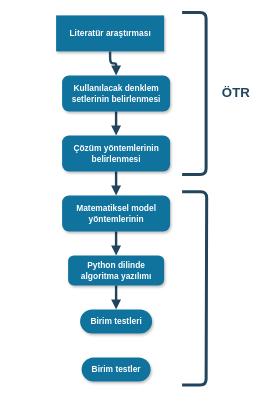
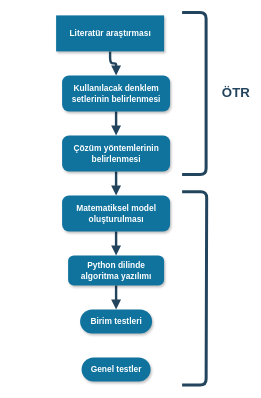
  <mxCell id="0" />
  <mxCell id="1" parent="0" />
  <mxCell id="2" value="Literatür araştırması" style="rounded=1;fillColor=#10739E;strokeColor=none;shadow=1;gradientColor=none;fontStyle=1;fontColor=#FFFFFF;fontSize=14;arcSize=0;html=1;" vertex="1" parent="1"><mxGeometry x="93" y="25" width="180" height="60" as="geometry" /></mxCell>
  <mxCell id="3" style="edgeStyle=elbowEdgeStyle;elbow=vertical;strokeWidth=4;endArrow=block;endFill=1;fontStyle=1;strokeColor=#23445D;exitX=0.5;exitY=1;exitDx=0;exitDy=0;" edge="1" parent="1" source="2" target="8"><mxGeometry relative="1" as="geometry" /></mxCell>
  <mxCell id="4" style="edgeStyle=orthogonalEdgeStyle;rounded=0;orthogonalLoop=1;jettySize=auto;html=1;exitX=0.5;exitY=1;exitDx=0;exitDy=0;" edge="1" parent="1"><mxGeometry relative="1" as="geometry"><mxPoint x="20" y="640.5" as="sourcePoint" /><mxPoint x="20" y="640.5" as="targetPoint" /></mxGeometry></mxCell>
  <mxCell id="5" style="edgeStyle=orthogonalEdgeStyle;rounded=0;orthogonalLoop=1;jettySize=auto;html=1;exitX=0.5;exitY=1;exitDx=0;exitDy=0;" edge="1" parent="1"><mxGeometry relative="1" as="geometry"><mxPoint x="393" y="299.5" as="sourcePoint" /><mxPoint x="393" y="299.5" as="targetPoint" /></mxGeometry></mxCell>
  <mxCell id="6" style="edgeStyle=orthogonalEdgeStyle;rounded=0;orthogonalLoop=1;jettySize=auto;html=1;exitX=0.5;exitY=1;exitDx=0;exitDy=0;" edge="1" parent="1"><mxGeometry relative="1" as="geometry"><mxPoint x="183" y="329.5" as="sourcePoint" /><mxPoint x="183" y="329.5" as="targetPoint" /></mxGeometry></mxCell>
  <mxCell id="7" style="edgeStyle=elbowEdgeStyle;elbow=vertical;strokeWidth=4;endArrow=block;endFill=1;fontStyle=1;strokeColor=#23445D;exitX=0.5;exitY=1;exitDx=0;exitDy=0;entryX=0.5;entryY=0;entryDx=0;entryDy=0;" edge="1" parent="1" source="8" target="16"><mxGeometry relative="1" as="geometry" /></mxCell>
  <mxCell id="8" value="&lt;div&gt;Kullanılacak denklem &lt;br&gt;&lt;/div&gt;&lt;div&gt;setlerinin belirlenmesi&lt;/div&gt;" style="rounded=1;fillColor=#10739E;strokeColor=none;shadow=1;gradientColor=none;fontStyle=1;fontColor=#FFFFFF;fontSize=14;arcSize=19;html=1;" vertex="1" parent="1"><mxGeometry x="103" y="125" width="180" height="60" as="geometry" /></mxCell>
  <mxCell id="9" style="edgeStyle=elbowEdgeStyle;elbow=vertical;strokeWidth=4;endArrow=block;endFill=1;fontStyle=1;strokeColor=#23445D;exitX=0.5;exitY=1;exitDx=0;exitDy=0;" edge="1" parent="1" source="10" target="12"><mxGeometry relative="1" as="geometry" /></mxCell>
- <mxCell id="10" value="&lt;div&gt;Matematiksel model&lt;/div&gt;&lt;div&gt; yöntemlerinin&lt;/div&gt;" style="rounded=1;fillColor=#10739E;strokeColor=none;shadow=1;gradientColor=none;fontStyle=1;fontColor=#FFFFFF;fontSize=14;arcSize=19;html=1;" vertex="1" parent="1"><mxGeometry x="103" y="325" width="180" height="60" as="geometry" /></mxCell>
+ <mxCell id="10" value="&lt;div&gt;Matematiksel model&lt;/div&gt;&lt;div&gt; oluşturulması&lt;/div&gt;" style="rounded=1;fillColor=#10739E;strokeColor=none;shadow=1;gradientColor=none;fontStyle=1;fontColor=#FFFFFF;fontSize=14;arcSize=19;html=1;" vertex="1" parent="1"><mxGeometry x="103" y="325" width="180" height="60" as="geometry" /></mxCell>
  <mxCell id="11" style="edgeStyle=elbowEdgeStyle;elbow=vertical;strokeWidth=4;endArrow=block;endFill=1;fontStyle=1;strokeColor=#23445D;exitX=0.5;exitY=1;exitDx=0;exitDy=0;" edge="1" parent="1" source="12" target="13"><mxGeometry relative="1" as="geometry" /></mxCell>
  <mxCell id="12" value="&lt;div&gt;Python dilinde &lt;br&gt;&lt;/div&gt;&lt;div&gt;algoritma yazılımı&lt;/div&gt;" style="rounded=1;fillColor=#10739E;strokeColor=none;shadow=1;gradientColor=none;fontStyle=1;fontColor=#FFFFFF;fontSize=14;arcSize=19;html=1;" vertex="1" parent="1"><mxGeometry x="113" y="425" width="160" height="50" as="geometry" /></mxCell>
  <mxCell id="13" value="Birim testleri" style="rounded=1;fillColor=#10739E;strokeColor=none;shadow=1;gradientColor=none;fontStyle=1;fontColor=#FFFFFF;fontSize=14;arcSize=50;html=1;" vertex="1" parent="1"><mxGeometry x="133" y="515" width="120" height="40" as="geometry" /></mxCell>
- <mxCell id="14" value="Birim testler" style="rounded=1;fillColor=#10739E;strokeColor=none;shadow=1;gradientColor=none;fontStyle=1;fontColor=#FFFFFF;fontSize=14;arcSize=50;html=1;" vertex="1" parent="1"><mxGeometry x="135.5" y="595" width="115" height="40" as="geometry" /></mxCell>
+ <mxCell id="14" value="Genel testler" style="rounded=1;fillColor=#10739E;strokeColor=none;shadow=1;gradientColor=none;fontStyle=1;fontColor=#FFFFFF;fontSize=14;arcSize=50;html=1;" vertex="1" parent="1"><mxGeometry x="135.5" y="595" width="115" height="40" as="geometry" /></mxCell>
  <mxCell id="15" style="edgeStyle=elbowEdgeStyle;elbow=vertical;strokeWidth=4;endArrow=block;endFill=1;fontStyle=1;exitX=0.5;exitY=1;exitDx=0;exitDy=0;entryX=0.5;entryY=0;entryDx=0;entryDy=0;strokeColor=#23445D;" edge="1" parent="1" source="16" target="10"><mxGeometry relative="1" as="geometry" /></mxCell>
  <mxCell id="16" value="&lt;div&gt;Çözüm yöntemlerinin&lt;/div&gt;&lt;div&gt; belirlenmesi&lt;/div&gt;" style="rounded=1;fillColor=#10739E;strokeColor=none;shadow=1;gradientColor=none;fontStyle=1;fontColor=#FFFFFF;fontSize=14;arcSize=19;html=1;" vertex="1" parent="1"><mxGeometry x="103" y="225" width="180" height="60" as="geometry" /></mxCell>
  <mxCell id="17" value="" style="endArrow=none;html=1;strokeWidth=5;strokeColor=#23445D;rounded=1;sketch=0;shadow=0;" edge="1" parent="1"><mxGeometry width="50" height="50" relative="1" as="geometry"><mxPoint x="303" y="20" as="sourcePoint" /><mxPoint x="303" y="290" as="targetPoint" /><Array as="points"><mxPoint x="343" y="20" /><mxPoint x="343" y="290" /></Array></mxGeometry></mxCell>
  <mxCell id="18" value="&lt;b style=&quot;font-size: 22px;&quot;&gt;&lt;font style=&quot;font-size: 22px;&quot; color=&quot;#23445D&quot;&gt;ÖTR&lt;/font&gt;&lt;/b&gt;" style="text;fillColor=none;align=center;verticalAlign=middle;rounded=0;strokeWidth=3;shadow=1;labelBackgroundColor=none;whiteSpace=wrap;html=1;fontSize=22;" vertex="1" parent="1"><mxGeometry x="373" y="145" width="40" height="20" as="geometry" /></mxCell>
  <mxCell id="19" value="" style="endArrow=none;html=1;strokeWidth=5;strokeColor=#23445D;rounded=1;sketch=0;shadow=0;" edge="1" parent="1"><mxGeometry width="50" height="50" relative="1" as="geometry"><mxPoint x="303" y="319" as="sourcePoint" /><mxPoint x="303" y="641" as="targetPoint" /><Array as="points"><mxPoint x="344" y="319" /><mxPoint x="343" y="641" /></Array></mxGeometry></mxCell>
